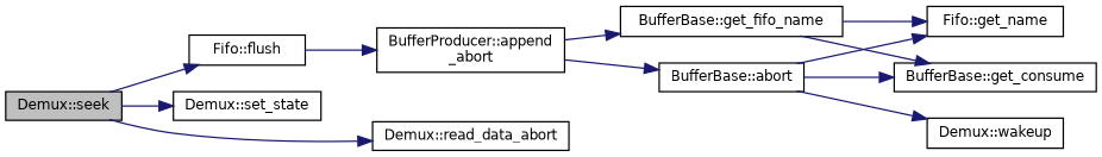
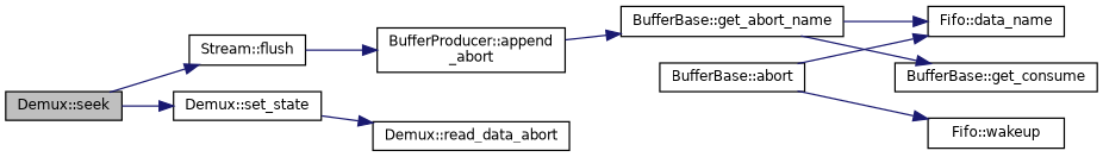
  digraph {
    rankdir=LR
    node [color=black fillcolor=white fontname=Helvetica fontsize=10 shape=record style=filled]
    edge [color=midnightblue fontname=Helvetica fontsize=10 labelfontname=Helvetica labelfontsize=10 style=solid]
    n1 [fillcolor=grey75 fontcolor=black height=0.2 label="Demux::seek" width=0.4]
-   n2 [height=0.2 label="Fifo::flush" width=0.4]
+   n2 [height=0.2 label="Stream::flush" width=0.4]
    n3 [height=0.2 label="Demux::read_data_abort" width=0.4]
    n4 [height=0.2 label="Demux::set_state" width=0.4]
    n5 [height=0.2 label="BufferProducer::append\l_abort" width=0.4]
    n6 [height=0.2 label="BufferBase::abort" width=0.4]
-   n7 [height=0.2 label="BufferBase::get_fifo_name" width=0.4]
+   n7 [height=0.2 label="BufferBase::get_abort_name" width=0.4]
    n8 [height=0.2 label="BufferBase::get_consume" width=0.4]
-   n9 [height=0.2 label="Fifo::get_name" width=0.4]
-   n10 [height=0.2 label="Demux::wakeup" width=0.4]
+   n9 [height=0.2 label="Fifo::data_name" width=0.4]
+   n10 [height=0.2 label="Fifo::wakeup" width=0.4]
    n1 -> n2
-   n1 -> n3
+   n4 -> n3
    n1 -> n4
    n2 -> n5
-   n5 -> n6
    n5 -> n7
-   n6 -> n8
    n6 -> n9
    n6 -> n10
    n7 -> n8
    n7 -> n9
  }
